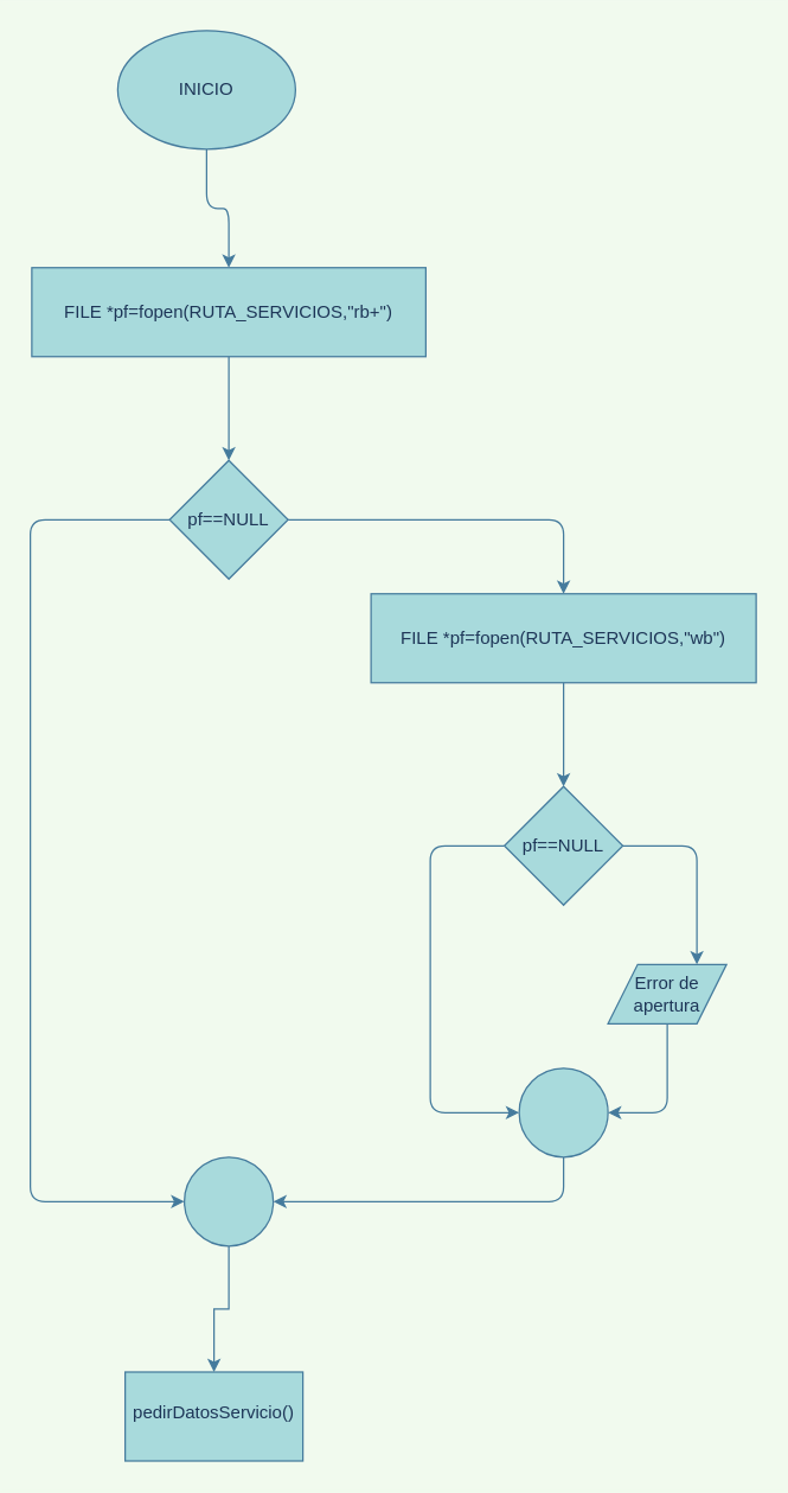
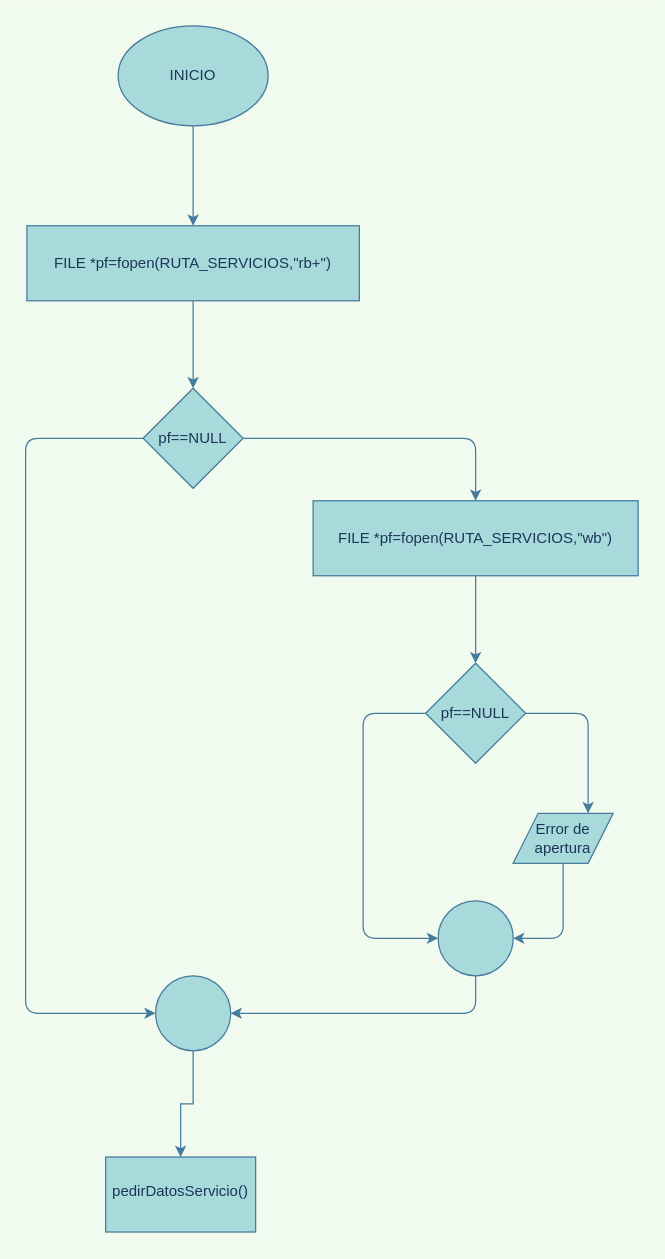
  <mxCell id="0" />
  <mxCell id="1" parent="0" />
  <mxCell id="2" value="" style="edgeStyle=orthogonalEdgeStyle;curved=0;rounded=1;sketch=0;orthogonalLoop=1;jettySize=auto;html=1;strokeColor=#457B9D;fillColor=#A8DADC;fontColor=#1D3557;labelBackgroundColor=#F1FAEE;" edge="1" parent="1" source="3" target="5"><mxGeometry relative="1" as="geometry" /></mxCell>
- <mxCell id="3" value="INICIO" style="ellipse;whiteSpace=wrap;html=1;fillColor=#A8DADC;strokeColor=#457B9D;fontColor=#1D3557;" vertex="1" parent="1"><mxGeometry x="79" y="20" width="120" height="80" as="geometry" /></mxCell>
+ <mxCell id="3" value="INICIO" style="ellipse;whiteSpace=wrap;html=1;fillColor=#A8DADC;strokeColor=#457B9D;fontColor=#1D3557;" vertex="1" parent="1"><mxGeometry x="94" y="20" width="120" height="80" as="geometry" /></mxCell>
  <mxCell id="4" value="" style="edgeStyle=orthogonalEdgeStyle;curved=0;rounded=1;sketch=0;orthogonalLoop=1;jettySize=auto;html=1;strokeColor=#457B9D;fillColor=#A8DADC;fontColor=#1D3557;labelBackgroundColor=#F1FAEE;" edge="1" parent="1" source="5" target="8"><mxGeometry relative="1" as="geometry" /></mxCell>
  <mxCell id="5" value="FILE *pf=fopen(RUTA_SERVICIOS,&quot;rb+&quot;)" style="whiteSpace=wrap;html=1;fontColor=#1D3557;strokeColor=#457B9D;fillColor=#A8DADC;" vertex="1" parent="1"><mxGeometry x="21" y="180" width="266" height="60" as="geometry" /></mxCell>
  <mxCell id="6" value="" style="edgeStyle=orthogonalEdgeStyle;curved=0;rounded=1;sketch=0;orthogonalLoop=1;jettySize=auto;html=1;strokeColor=#457B9D;fillColor=#A8DADC;fontColor=#1D3557;labelBackgroundColor=#F1FAEE;" edge="1" parent="1" source="8" target="10"><mxGeometry relative="1" as="geometry"><mxPoint x="314" y="420" as="targetPoint" /></mxGeometry></mxCell>
  <mxCell id="7" style="edgeStyle=orthogonalEdgeStyle;curved=0;rounded=1;sketch=0;orthogonalLoop=1;jettySize=auto;html=1;strokeColor=#457B9D;fillColor=#A8DADC;fontColor=#1D3557;entryX=0;entryY=0.5;entryDx=0;entryDy=0;entryPerimeter=0;labelBackgroundColor=#F1FAEE;" edge="1" parent="1" source="8" target="19"><mxGeometry relative="1" as="geometry"><mxPoint x="-20" y="420" as="targetPoint" /><Array as="points"><mxPoint x="20" y="350" /><mxPoint x="20" y="810" /></Array></mxGeometry></mxCell>
  <mxCell id="8" value="pf==NULL" style="rhombus;whiteSpace=wrap;html=1;fontColor=#1D3557;strokeColor=#457B9D;fillColor=#A8DADC;" vertex="1" parent="1"><mxGeometry x="114" y="310" width="80" height="80" as="geometry" /></mxCell>
  <mxCell id="9" value="" style="edgeStyle=orthogonalEdgeStyle;curved=0;rounded=1;sketch=0;orthogonalLoop=1;jettySize=auto;html=1;strokeColor=#457B9D;fillColor=#A8DADC;fontColor=#1D3557;labelBackgroundColor=#F1FAEE;" edge="1" parent="1" source="10" target="13"><mxGeometry relative="1" as="geometry" /></mxCell>
  <mxCell id="10" value="FILE *pf=fopen(RUTA_SERVICIOS,&quot;wb&quot;)" style="rounded=0;whiteSpace=wrap;html=1;fillColor=#A8DADC;strokeColor=#457B9D;fontColor=#1D3557;" vertex="1" parent="1"><mxGeometry x="250" y="400" width="260" height="60" as="geometry" /></mxCell>
  <mxCell id="11" value="" style="edgeStyle=orthogonalEdgeStyle;curved=0;rounded=1;sketch=0;orthogonalLoop=1;jettySize=auto;html=1;strokeColor=#457B9D;fillColor=#A8DADC;fontColor=#1D3557;labelBackgroundColor=#F1FAEE;" edge="1" parent="1" source="13" target="15"><mxGeometry relative="1" as="geometry"><Array as="points"><mxPoint x="470" y="570" /></Array></mxGeometry></mxCell>
  <mxCell id="12" style="edgeStyle=orthogonalEdgeStyle;curved=0;rounded=1;sketch=0;orthogonalLoop=1;jettySize=auto;html=1;strokeColor=#457B9D;fillColor=#A8DADC;fontColor=#1D3557;entryX=0;entryY=0.5;entryDx=0;entryDy=0;entryPerimeter=0;labelBackgroundColor=#F1FAEE;" edge="1" parent="1" source="13" target="17"><mxGeometry relative="1" as="geometry"><mxPoint x="320" y="730" as="targetPoint" /><Array as="points"><mxPoint x="290" y="570" /><mxPoint x="290" y="750" /></Array></mxGeometry></mxCell>
  <mxCell id="13" value="pf==NULL" style="rhombus;whiteSpace=wrap;html=1;rounded=0;fontColor=#1D3557;strokeColor=#457B9D;fillColor=#A8DADC;" vertex="1" parent="1"><mxGeometry x="340" y="530" width="80" height="80" as="geometry" /></mxCell>
  <mxCell id="14" style="edgeStyle=orthogonalEdgeStyle;curved=0;rounded=1;sketch=0;orthogonalLoop=1;jettySize=auto;html=1;entryX=1;entryY=0.5;entryDx=0;entryDy=0;entryPerimeter=0;strokeColor=#457B9D;fillColor=#A8DADC;fontColor=#1D3557;labelBackgroundColor=#F1FAEE;" edge="1" parent="1" source="15" target="17"><mxGeometry relative="1" as="geometry" /></mxCell>
  <mxCell id="15" value="Error de apertura" style="shape=parallelogram;perimeter=parallelogramPerimeter;whiteSpace=wrap;html=1;fixedSize=1;rounded=0;fontColor=#1D3557;strokeColor=#457B9D;fillColor=#A8DADC;" vertex="1" parent="1"><mxGeometry x="410" y="650" width="80" height="40" as="geometry" /></mxCell>
  <mxCell id="16" style="edgeStyle=orthogonalEdgeStyle;curved=0;rounded=1;sketch=0;orthogonalLoop=1;jettySize=auto;html=1;strokeColor=#457B9D;fillColor=#A8DADC;fontColor=#1D3557;entryX=1;entryY=0.5;entryDx=0;entryDy=0;entryPerimeter=0;labelBackgroundColor=#F1FAEE;" edge="1" parent="1" source="17" target="19"><mxGeometry relative="1" as="geometry"><mxPoint x="150" y="820" as="targetPoint" /><Array as="points"><mxPoint x="380" y="810" /></Array></mxGeometry></mxCell>
  <mxCell id="17" value="" style="verticalLabelPosition=bottom;verticalAlign=top;html=1;shape=mxgraph.flowchart.on-page_reference;rounded=0;sketch=0;strokeColor=#457B9D;fillColor=#A8DADC;fontColor=#1D3557;" vertex="1" parent="1"><mxGeometry x="350" y="720" width="60" height="60" as="geometry" /></mxCell>
  <mxCell id="18" value="" style="edgeStyle=orthogonalEdgeStyle;rounded=0;orthogonalLoop=1;jettySize=auto;html=1;labelBackgroundColor=#F1FAEE;strokeColor=#457B9D;fontColor=#1D3557;" edge="1" parent="1" source="19" target="20"><mxGeometry relative="1" as="geometry" /></mxCell>
  <mxCell id="19" value="" style="verticalLabelPosition=bottom;verticalAlign=top;html=1;shape=mxgraph.flowchart.on-page_reference;rounded=0;sketch=0;strokeColor=#457B9D;fillColor=#A8DADC;fontColor=#1D3557;" vertex="1" parent="1"><mxGeometry x="124" y="780" width="60" height="60" as="geometry" /></mxCell>
  <mxCell id="20" value="&lt;br&gt;pedirDatosServicio()" style="whiteSpace=wrap;html=1;rounded=0;fontColor=#1D3557;verticalAlign=top;strokeColor=#457B9D;fillColor=#A8DADC;sketch=0;" vertex="1" parent="1"><mxGeometry x="84" y="925" width="120" height="60" as="geometry" /></mxCell>
